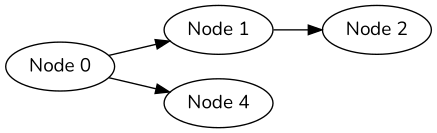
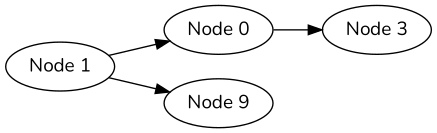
  digraph {
    fontname=Nunito
    rankdir=LR
    node [fontname=Nunito]
    edge [fontname=Nunito]
    n1 [label="Node 0"]
    n2 [label="Node 1"]
-   n3 [label="Node 4"]
-   n4 [label="Node 2"]
-   n1 -> n2
+   n3 [label="Node 3"]
+   n4 [label="Node 9"]
+   n2 -> n1
    n1 -> n3
    n2 -> n4
  }
